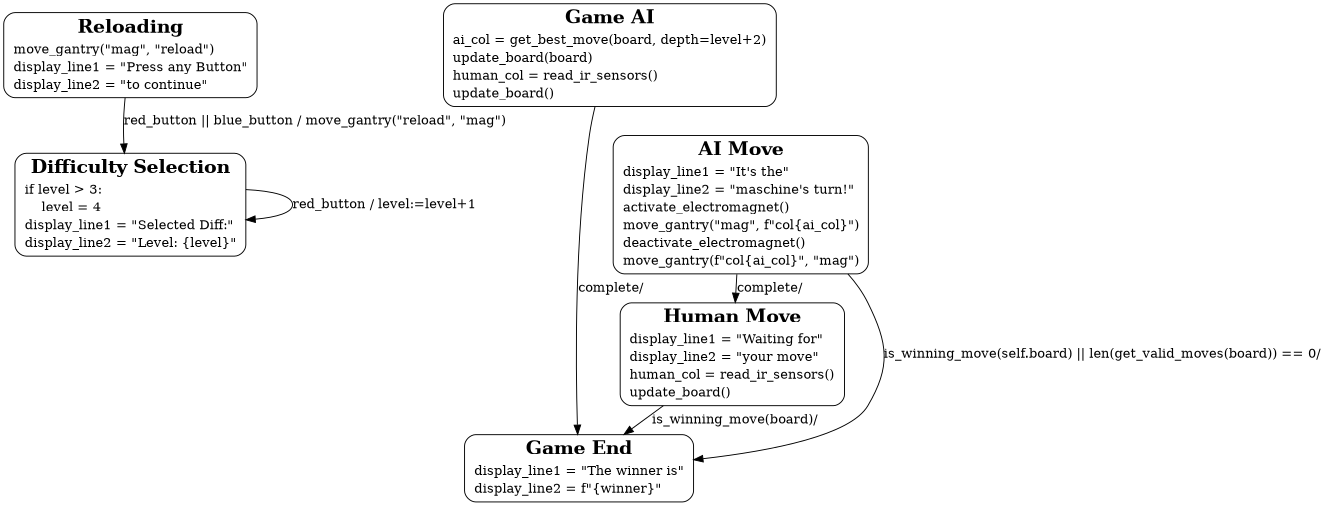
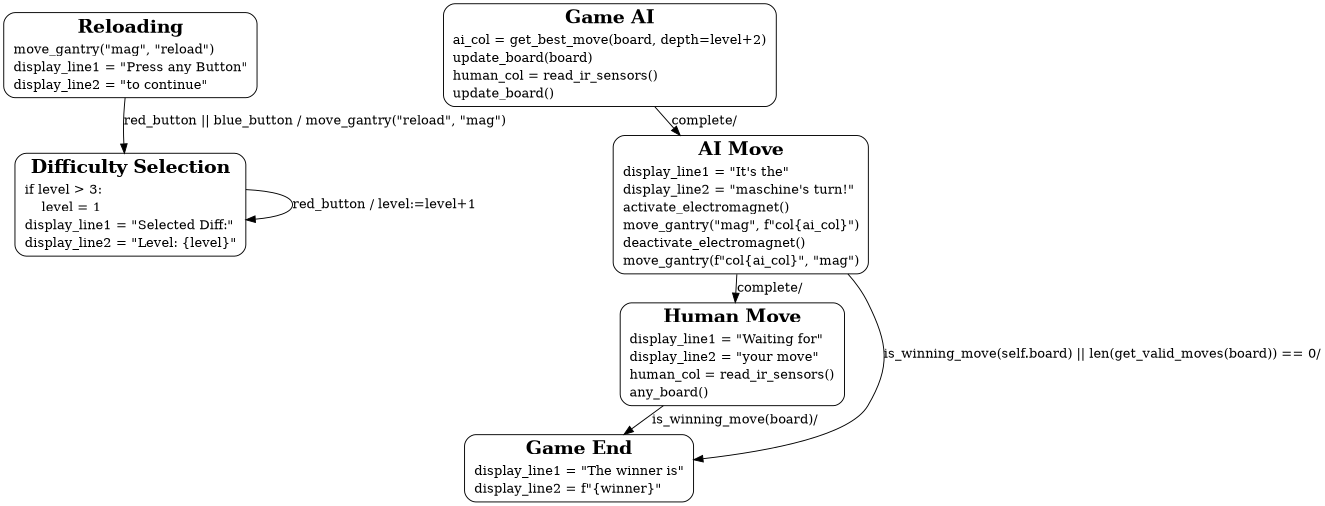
  digraph {
    nodesep=0.7
    ranksep=0.2
    node [shape=rectangle style=rounded]
    n1 [label=<             <table border="0" cellborder="0" cellspacing="0">                 <tr><td align="center"><font point-size="20"><b>Reloading</b></font></td></tr>                 <tr><td align="left">move_gantry("mag", "reload")</td></tr>                 <tr><td align="left">display_line1 = "Press any Button"</td></tr>                 <tr><td align="left">display_line2 = "to continue"</td></tr>             </table>         > width=2.5]
-   n2 [label=<             <table border="0" cellborder="0" cellspacing="0">                 <tr><td align="center"><font point-size="20"><b>Difficulty Selection</b></font></td></tr>                 <tr><td align="left">if level &gt; 3:</td></tr>                 <tr><td align="left">    level = 4</td></tr>                 <tr><td align="left">display_line1 = "Selected Diff:"</td></tr>                 <tr><td align="left">display_line2 = "Level: {level}"</td></tr>             </table>         > width=2.5]
-   n3 [label=<             <table border="0" cellborder="0" cellspacing="0">                 <tr><td align="center"><font point-size="20"><b>Human Move</b></font></td></tr>                 <tr><td align="left">display_line1 = "Waiting for"</td></tr>                 <tr><td align="left">display_line2 = "your move"</td></tr>                 <tr><td align="left">human_col = read_ir_sensors()</td></tr>                 <tr><td align="left">update_board()</td></tr>             </table>         > width=2.5]
+   n2 [label=<             <table border="0" cellborder="0" cellspacing="0">                 <tr><td align="center"><font point-size="20"><b>Difficulty Selection</b></font></td></tr>                 <tr><td align="left">if level &gt; 3:</td></tr>                 <tr><td align="left">    level = 1</td></tr>                 <tr><td align="left">display_line1 = "Selected Diff:"</td></tr>                 <tr><td align="left">display_line2 = "Level: {level}"</td></tr>             </table>         > width=2.5]
+   n3 [label=<             <table border="0" cellborder="0" cellspacing="0">                 <tr><td align="center"><font point-size="20"><b>Human Move</b></font></td></tr>                 <tr><td align="left">display_line1 = "Waiting for"</td></tr>                 <tr><td align="left">display_line2 = "your move"</td></tr>                 <tr><td align="left">human_col = read_ir_sensors()</td></tr>                 <tr><td align="left">any_board()</td></tr>             </table>         > width=2.5]
    n4 [label=<             <table border="0" cellborder="0" cellspacing="0">                 <tr><td align="center"><font point-size="20"><b>Game End</b></font></td></tr>                 <tr><td align="left">display_line1 = "The winner is"</td></tr>                 <tr><td align="left">display_line2 = f"{winner}"</td></tr>             </table>        > width=2.5]
    n5 [label=<             <table border="0" cellborder="0" cellspacing="0">                 <tr><td align="center"><font point-size="20"><b>Game AI</b></font></td></tr>                 <tr><td align="left">ai_col = get_best_move(board, depth=level+2)</td></tr>                 <tr><td align="left">update_board(board)</td></tr>                 <tr><td align="left">human_col = read_ir_sensors()</td></tr>                 <tr><td align="left">update_board()</td></tr>             </table>         > width=2.5]
    n6 [label=<             <table border="0" cellborder="0" cellspacing="0">                 <tr><td align="center"><font point-size="20"><b>AI Move</b></font></td></tr>                 <tr><td align="left">display_line1 = "It's the"</td></tr>                 <tr><td align="left">display_line2 = "maschine's turn!"</td></tr>                 <tr><td align="left">activate_electromagnet()</td></tr>                 <tr><td align="left">move_gantry("mag", f"col{ai_col}")</td></tr>                 <tr><td align="left">deactivate_electromagnet()</td></tr>                 <tr><td align="left">move_gantry(f"col{ai_col}", "mag")</td></tr>             </table>        > width=2.5]
    n1 -> n2 [label="red_button || blue_button / move_gantry(\"reload\", \"mag\")"]
    n2 -> n2 [label="red_button / level:=level+1"]
    n3 -> n4 [label="is_winning_move(board)/"]
-   n5 -> n4 [label="complete/"]
+   n5 -> n6 [label="complete/"]
    n6 -> n3 [label="complete/" style=solid]
    n6 -> n4 [constraint=false label="is_winning_move(self.board) || len(get_valid_moves(board)) == 0/"]
  }
